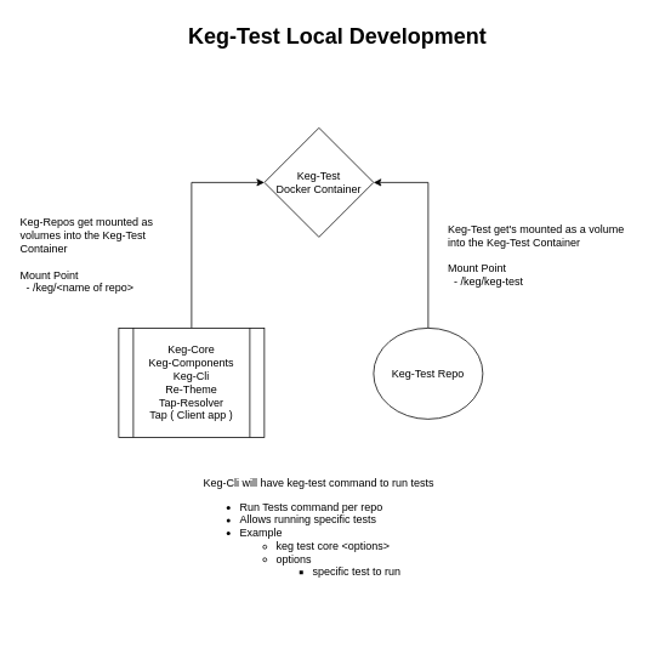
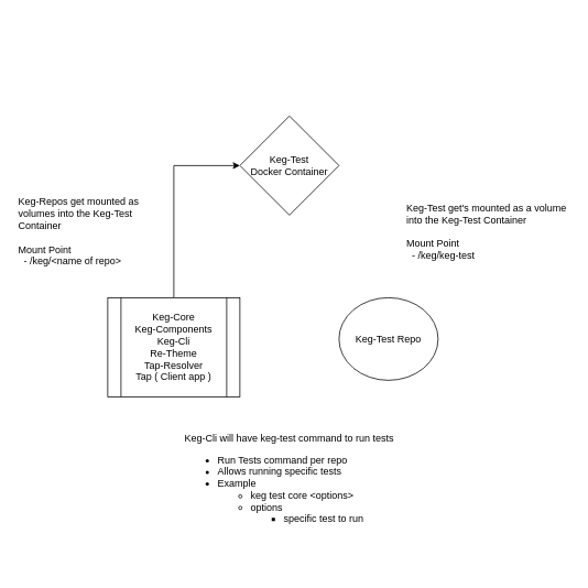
  <mxCell id="0" />
  <mxCell id="1" parent="0" />
  <mxCell id="2" value="Keg-Test&lt;br&gt;Docker Container" style="rhombus;whiteSpace=wrap;html=1;aspect=fixed;" vertex="1" parent="1"><mxGeometry x="290" y="140" width="120" height="120" as="geometry" /></mxCell>
- <mxCell id="3" style="edgeStyle=orthogonalEdgeStyle;rounded=0;orthogonalLoop=1;jettySize=auto;html=1;exitX=0.5;exitY=0;exitDx=0;exitDy=0;entryX=1;entryY=0.5;entryDx=0;entryDy=0;" edge="1" parent="1" source="4" target="2"><mxGeometry relative="1" as="geometry" /></mxCell>
  <mxCell id="4" value="Keg-Test Repo" style="ellipse;whiteSpace=wrap;html=1;aspect=fixed;" vertex="1" parent="1"><mxGeometry x="410" y="360" width="120" height="100" as="geometry" /></mxCell>
- <mxCell id="5" value="Keg-Test Local Development" style="text;strokeColor=none;fillColor=none;html=1;fontSize=24;fontStyle=1;verticalAlign=middle;align=center;" vertex="1" parent="1"><mxGeometry x="210" width="320" height="40" as="geometry" y="20" /></mxCell>
  <mxCell id="6" value="Keg-Test get's mounted as a volume into the Keg-Test Container&lt;br&gt;&lt;br&gt;Mount Point&lt;br&gt;&amp;nbsp; - /keg/keg-test" style="text;html=1;strokeColor=none;fillColor=none;align=left;verticalAlign=middle;whiteSpace=wrap;rounded=0;" vertex="1" parent="1"><mxGeometry x="490" y="220" width="200" height="120" as="geometry" /></mxCell>
  <mxCell id="7" style="edgeStyle=orthogonalEdgeStyle;rounded=0;orthogonalLoop=1;jettySize=auto;html=1;exitX=0.5;exitY=0;exitDx=0;exitDy=0;entryX=0;entryY=0.5;entryDx=0;entryDy=0;" edge="1" parent="1" source="8" target="2"><mxGeometry relative="1" as="geometry" /></mxCell>
  <mxCell id="8" value="Keg-Core&lt;br&gt;Keg-Components&lt;br&gt;Keg-Cli&lt;br&gt;Re-Theme&lt;br&gt;Tap-Resolver&lt;br&gt;Tap ( Client app )" style="shape=process;whiteSpace=wrap;html=1;backgroundOutline=1;align=center;" vertex="1" parent="1"><mxGeometry x="130" y="360" width="160" height="120" as="geometry" /></mxCell>
  <mxCell id="9" value="Keg-Repos get mounted as volumes into the Keg-Test Container&lt;br&gt;&lt;br&gt;Mount Point&lt;br&gt;&amp;nbsp; - /keg/&amp;lt;name of repo&amp;gt;" style="text;html=1;strokeColor=none;fillColor=none;align=left;verticalAlign=middle;whiteSpace=wrap;rounded=0;" vertex="1" parent="1"><mxGeometry x="20" y="220" width="190" height="120" as="geometry" /></mxCell>
  <mxCell id="10" value="&lt;div style=&quot;text-align: left&quot;&gt;&lt;span&gt;Keg-Cli will have keg-test command to run tests&lt;/span&gt;&lt;/div&gt;&lt;div&gt;&lt;ul&gt;&lt;li style=&quot;text-align: left&quot;&gt;&lt;span&gt;Run Tests command per repo&lt;/span&gt;&lt;/li&gt;&lt;li style=&quot;text-align: left&quot;&gt;&lt;span&gt;Allows running specific tests&amp;nbsp;&lt;/span&gt;&lt;/li&gt;&lt;li style=&quot;text-align: left&quot;&gt;&lt;span&gt;Example&lt;/span&gt;&lt;/li&gt;&lt;ul&gt;&lt;li style=&quot;text-align: left&quot;&gt;&lt;span&gt;keg test core &amp;lt;options&amp;gt;&lt;/span&gt;&lt;/li&gt;&lt;li style=&quot;text-align: left&quot;&gt;&lt;span&gt;options&lt;/span&gt;&lt;/li&gt;&lt;ul&gt;&lt;li style=&quot;text-align: left&quot;&gt;specific test to run&lt;/li&gt;&lt;/ul&gt;&lt;/ul&gt;&lt;/ul&gt;&lt;/div&gt;" style="text;html=1;strokeColor=none;fillColor=none;align=center;verticalAlign=middle;whiteSpace=wrap;rounded=0;" vertex="1" parent="1"><mxGeometry x="210" y="480" width="280" height="210" as="geometry" /></mxCell>
